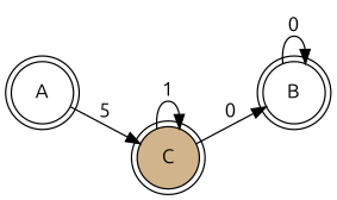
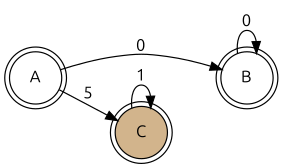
  digraph {
    fontname=Ubuntu
    rankdir=LR
    node [fillcolor=white fontname=Ubuntu margin=0 shape=doublecircle style=filled]
    edge [fontname=Ubuntu]
    A
    B
    C [fillcolor=tan]
    " " [color=white shape=circle width=0]
-   C -> B [label=0]
+   A -> B [label=0]
    A -> C [label=5]
    B -> B [label=0]
    C -> C [label=1]
  }
